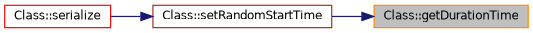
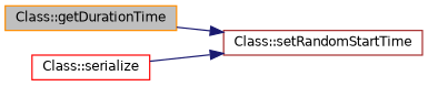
  digraph {
    rankdir=RL
    node [fillcolor=white fontname=Helvetica fontsize=10 shape=record style=filled]
    edge [color=midnightblue dir=back fontname=Helvetica fontsize=10 labelfontname=Helvetica labelfontsize=10 style=solid]
    n1 [color=darkorange fillcolor=grey75 fontcolor=black height=0.2 label="Class::getDurationTime" width=0.4]
    n2 [color=brown height=0.2 label="Class::setRandomStartTime" width=0.4]
    n3 [color=red height=0.2 label="Class::serialize" width=0.4]
-   n1 -> n2
+   n2 -> n1
    n2 -> n3
  }
